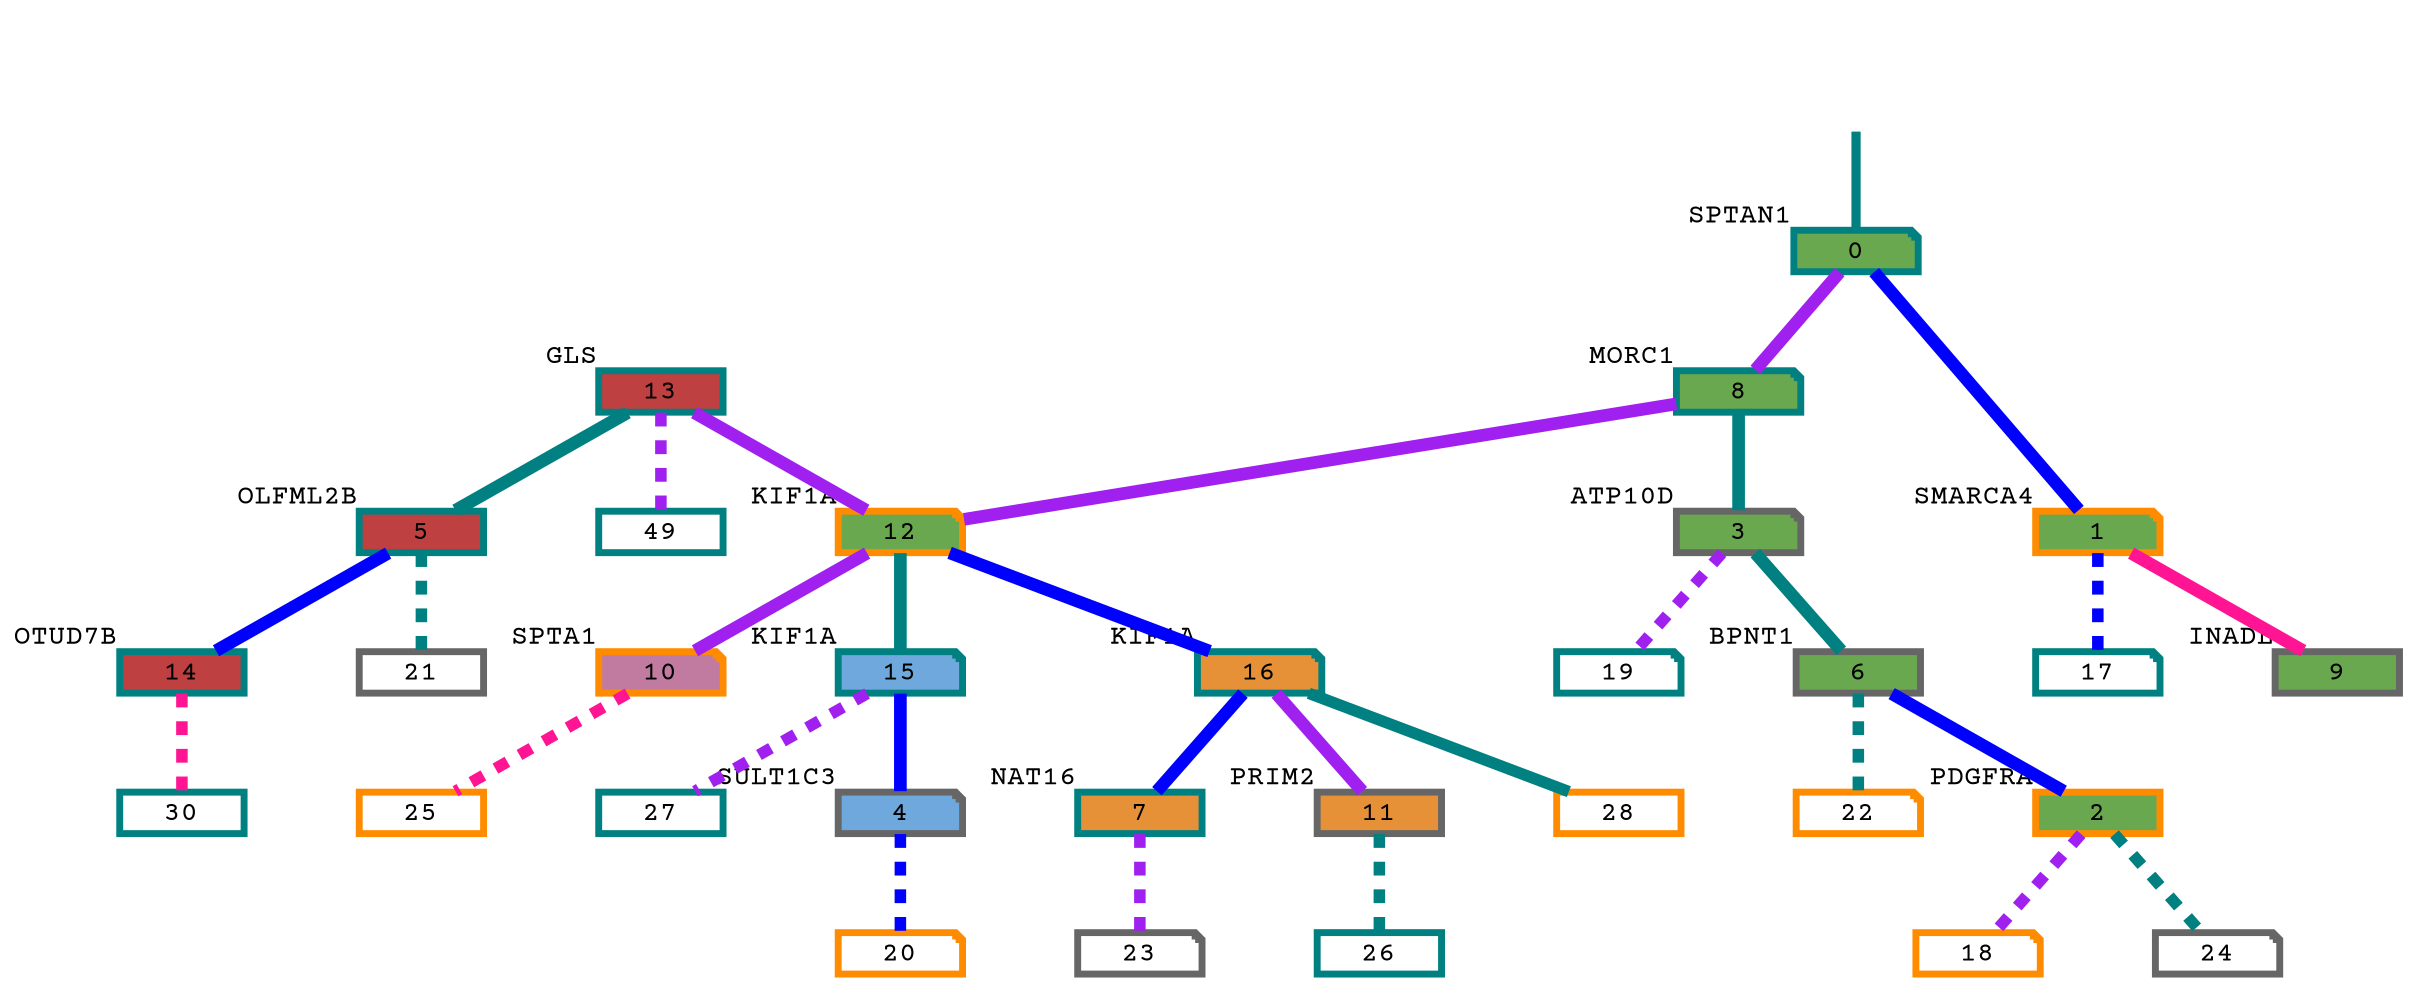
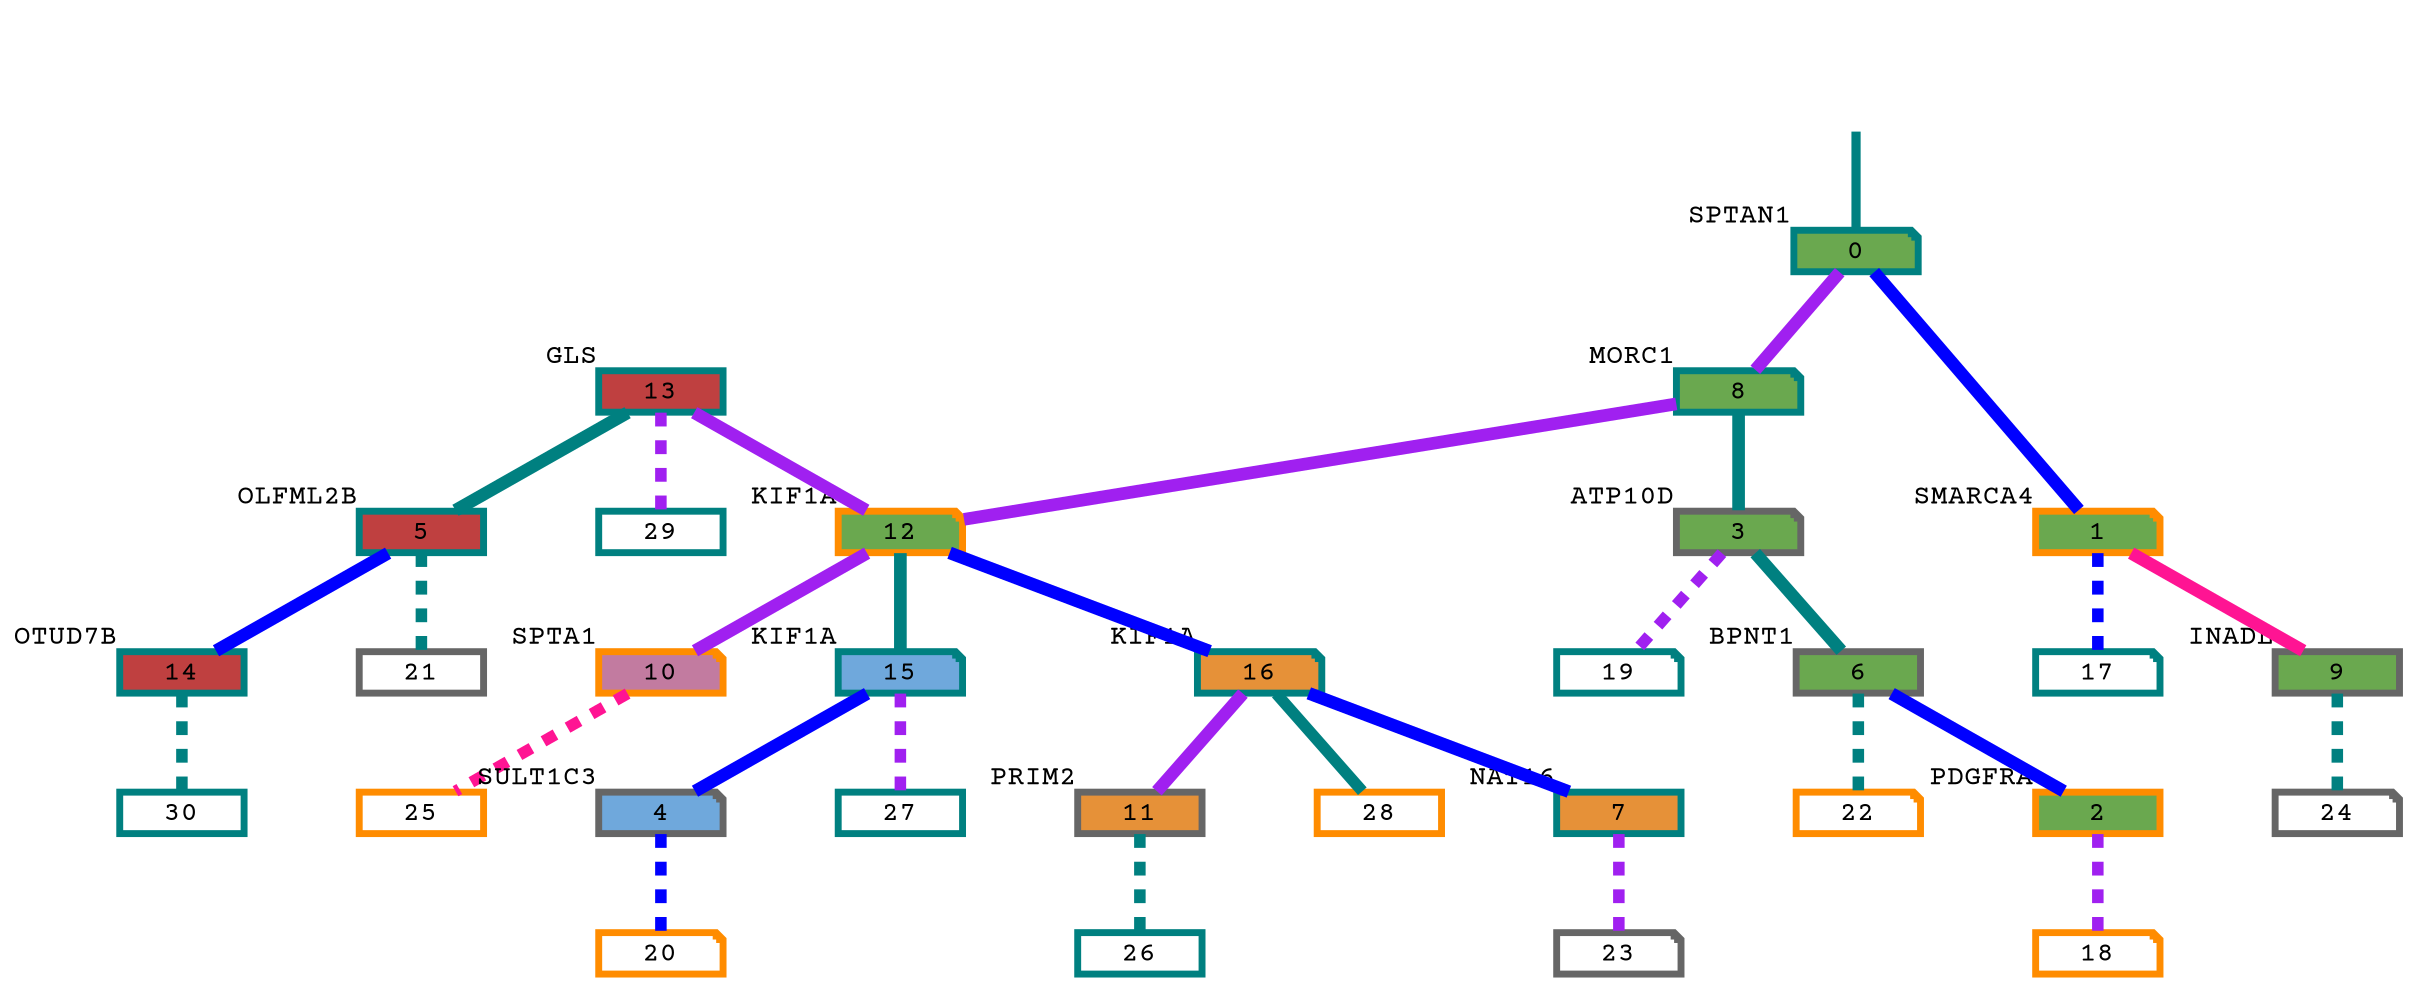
  strict digraph {
    fontname="Courier Prime"
    forcelabels=true
    nodesep=0.7
    rankdir=TB
    ranksep=0.6
    splines=false
    node [color=teal fillcolor="#6aa84fff" fixedsize=true fontname="Courier Prime" fontsize="12pt" penwidth=3 shape=note style=filled]
    edge [arrowsize=0 color=purple fontname="Courier Prime" minlen=1.1071429252624512 penwidth=5.5 style=solid]
    0 [height=0.25 xlabel=SPTAN1]
    1 [color=darkorange height=0.25 xlabel=SMARCA4]
    8 [height=0.25 xlabel=MORC1]
    9 [color=gray40 height=0.25 shape=box xlabel=INADL]
    17 [height=0.25 style=solid]
    3 [color=gray40 height=0.25 xlabel=ATP10D]
    12 [color=darkorange height=0.25 xlabel=KIF1A]
    24 [color=gray40 height=0.25 style=solid]
    6 [color=gray40 height=0.25 shape=box xlabel=BPNT1]
    19 [height=0.25 style=solid]
    10 [color=darkorange fillcolor="#c27ba0ff" height=0.25 xlabel=SPTA1]
    15 [fillcolor="#6fa8dcff" height=0.25 xlabel=KIF1A]
    16 [fillcolor="#e69138ff" height=0.25 xlabel=KIF1A]
    2 [color=darkorange height=0.25 shape=box xlabel=PDGFRA]
    18 [color=darkorange height=0.25 style=solid]
    22 [color=darkorange height=0.25 style=solid]
    4 [color=gray40 fillcolor="#6fa8dcff" height=0.25 xlabel=SULT1C3]
    20 [color=darkorange fillcolor="#6fa8dcff" height=0.25 style=solid]
    5 [fillcolor="#bf4040ff" height=0.25 shape=box xlabel=OLFML2B]
    14 [fillcolor="#bf4040ff" height=0.25 shape=box xlabel=OTUD7B]
    21 [color=gray40 fillcolor="#bf4040ff" height=0.25 shape=box style=solid]
    30 [fillcolor="#bf4040ff" height=0.25 shape=box style=solid]
    7 [fillcolor="#e69138ff" height=0.25 shape=box xlabel=NAT16]
    23 [color=gray40 fillcolor="#e69138ff" height=0.25 style=solid]
    25 [color=darkorange fillcolor="#c27ba0ff" height=0.25 shape=box style=solid]
    13 [fillcolor="#bf4040ff" height=0.25 shape=box xlabel=GLS]
-   29 [fillcolor="#bf4040ff" height=0.25 shape=box style=solid label=49]
+   29 [fillcolor="#bf4040ff" height=0.25 shape=box style=solid]
    27 [fillcolor="#6fa8dcff" height=0.25 shape=box style=solid]
    11 [color=gray40 fillcolor="#e69138ff" height=0.25 shape=box xlabel=PRIM2]
    28 [color=darkorange fillcolor="#e69138ff" height=0.25 shape=box style=solid]
    26 [fillcolor="#e69138ff" height=0.25 shape=box style=solid]
    normal [style=invis xlabel=SPTAN1 color="" fillcolor="" fixedsize="" fontsize="" shape=""]
    0 -> 1 [color=blue minlen=2.5]
    0 -> 8 [minlen=1.3857142925262451]
    1 -> 9 [color=deeppink minlen=1.3428571224212646]
    1 -> 17 [color=blue penwidth=5 style=dashed]
    8 -> 3 [color=teal minlen=1.471428632736206]
    8 -> 12 [minlen=1.2142857313156128]
-   2 -> 24 [color=teal penwidth=5 style=dashed]
+   9 -> 24 [color=teal penwidth=5 style=dashed]
    3 -> 6 [color=teal minlen=1.3857142925262451]
    3 -> 19 [penwidth=5 style=dashed]
    12 -> 10 [minlen=1.2999999523162842]
    12 -> 15 [color=teal]
    12 -> 16 [color=blue]
    6 -> 2 [color=blue minlen=1.514285683631897]
    6 -> 22 [color=teal penwidth=5 style=dashed]
    10 -> 25 [color=deeppink penwidth=5 style=dashed]
    15 -> 4 [color=blue minlen=1.471428632736206]
    15 -> 27 [penwidth=5 style=dashed]
    16 -> 7 [color=blue minlen=1.3857142925262451]
    16 -> 11 [minlen=1.2571427822113037]
    16 -> 28 [color=teal penwidth=5]
    2 -> 18 [penwidth=5 style=dashed]
    4 -> 20 [color=blue penwidth=5 style=dashed]
    5 -> 14 [color=blue minlen=1.2142857313156128]
    5 -> 21 [color=teal penwidth=5 style=dashed]
-   14 -> 30 [color=deeppink penwidth=5 style=dashed]
+   14 -> 30 [color=teal penwidth=5 style=dashed]
    7 -> 23 [penwidth=5 style=dashed]
    13 -> 12 [minlen=1.2142857313156128]
    13 -> 5 [color=teal minlen=1.3857142925262451]
    13 -> 29 [penwidth=5 style=dashed]
    11 -> 26 [color=teal penwidth=5 style=dashed]
    normal -> 0 [color=teal penwidth=4 minlen=""]
  }
